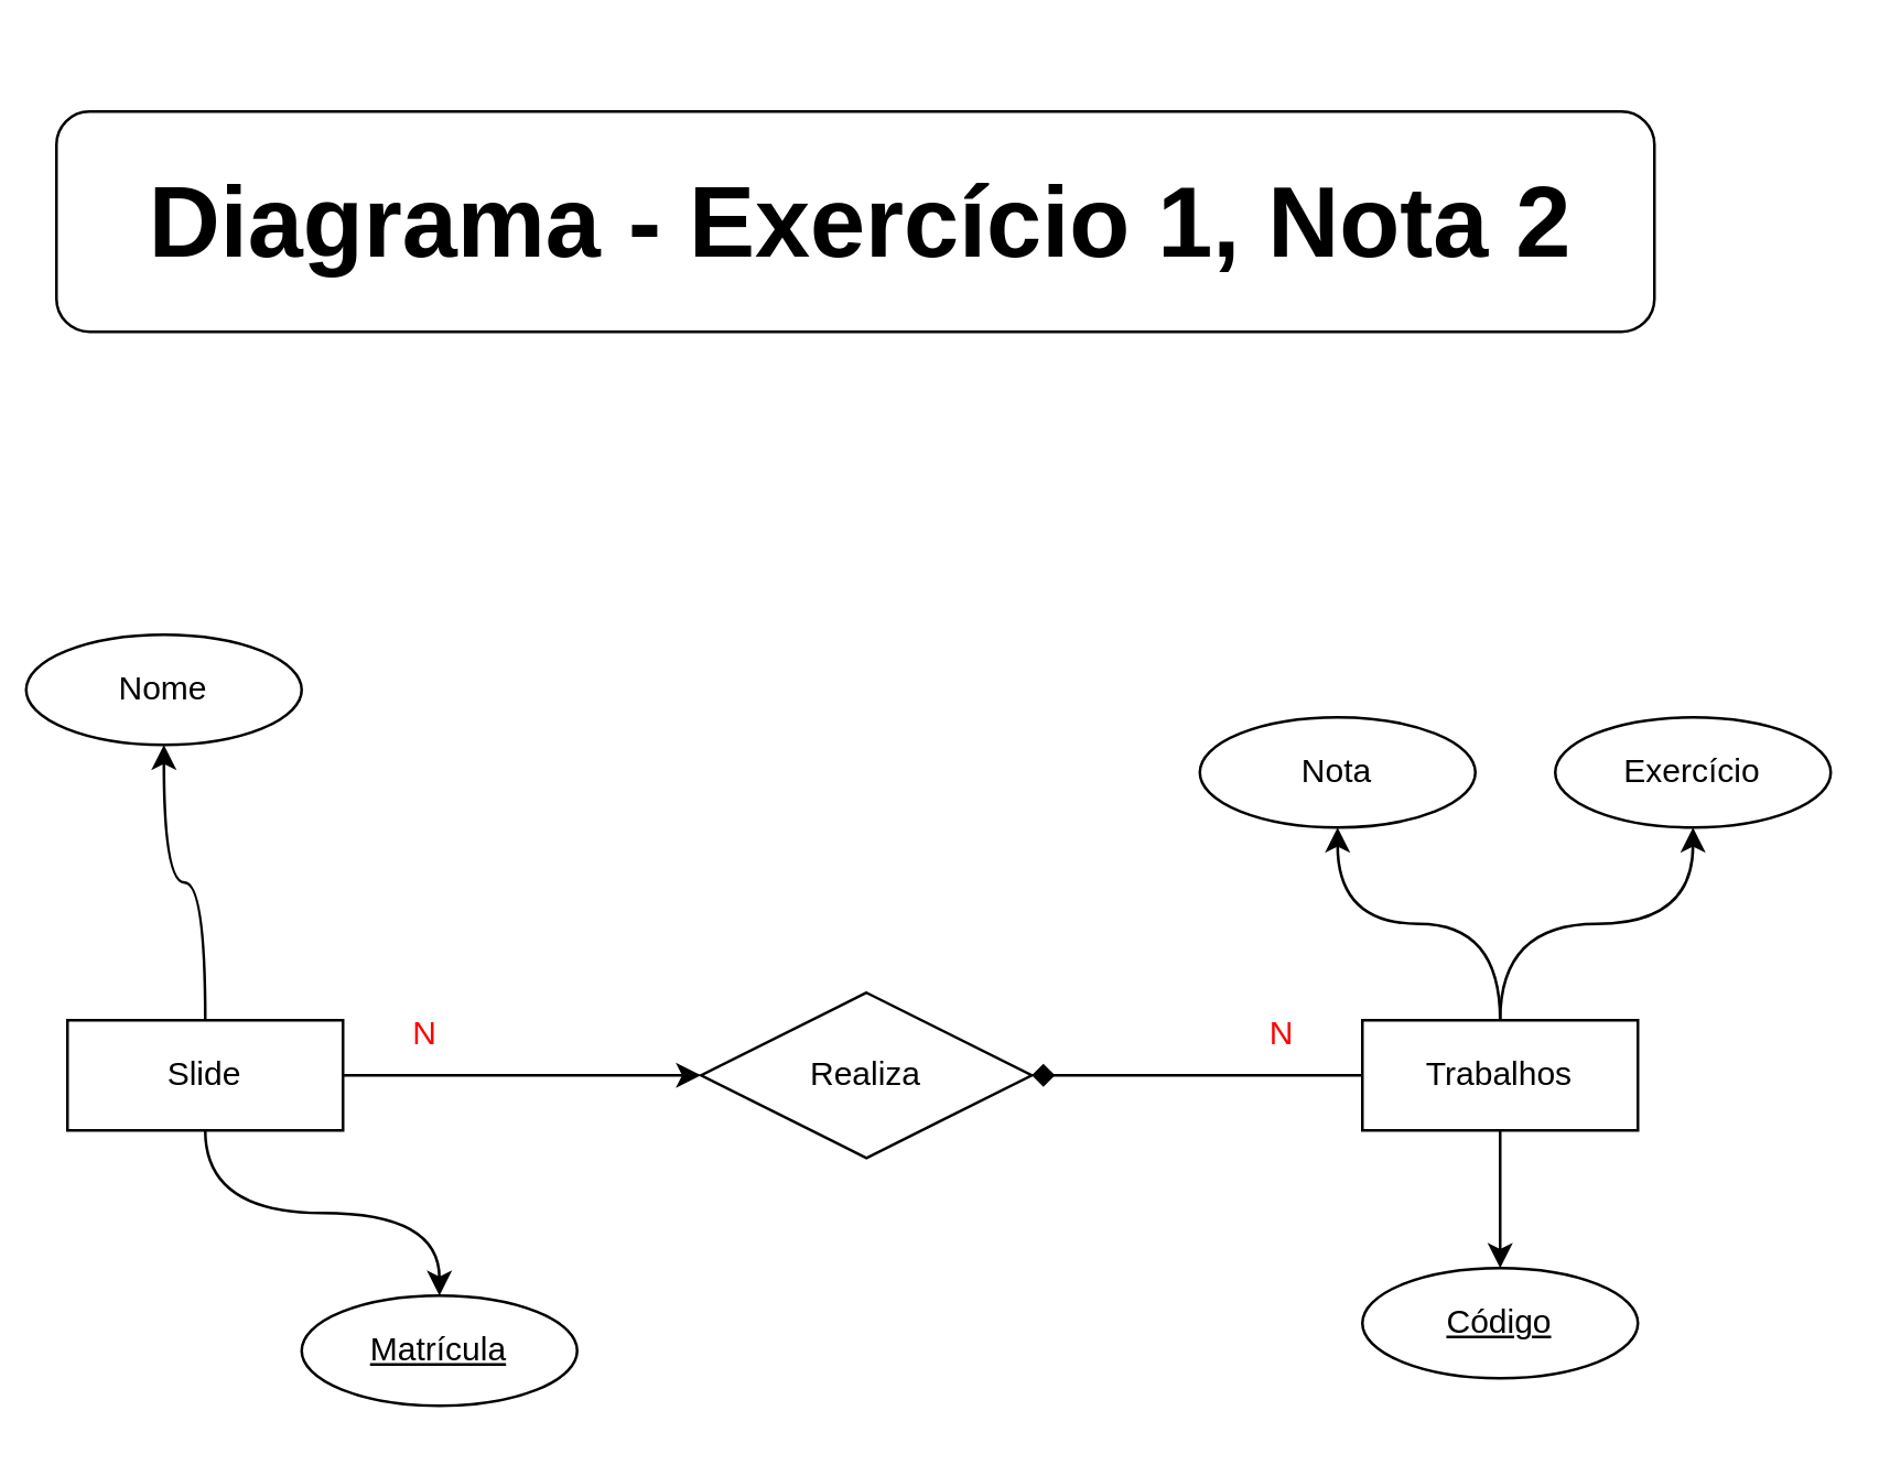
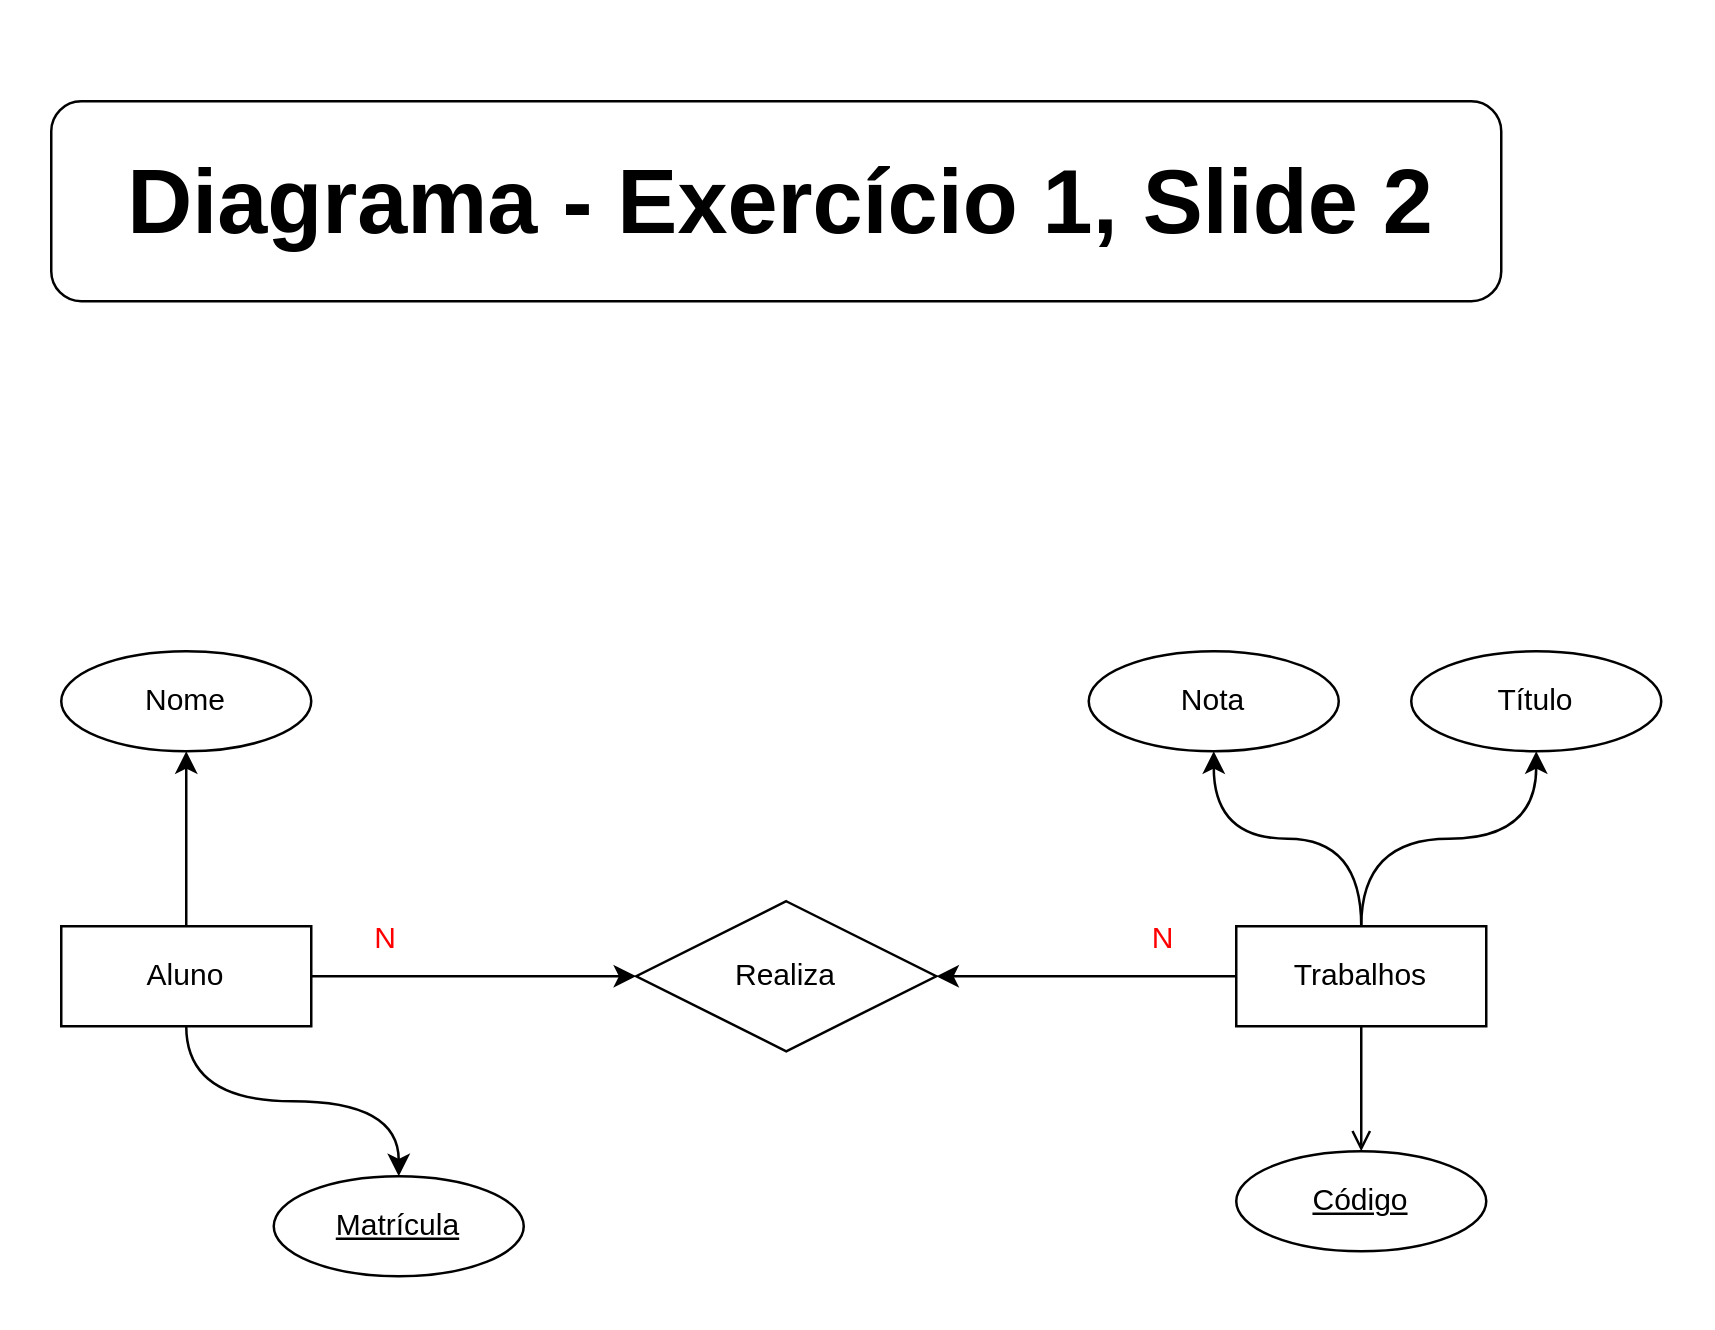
  <mxCell id="0" />
  <mxCell id="1" parent="0" />
  <mxCell id="2" value="" style="rounded=1;whiteSpace=wrap;html=1;fontSize=36;" parent="1" vertex="1"><mxGeometry x="20" y="40" width="580" height="80" as="geometry" /></mxCell>
- <mxCell id="3" value="&lt;span style=&quot;font-size: 36px;&quot;&gt;&lt;b&gt;Diagrama - Exercício 1, Nota 2&lt;/b&gt;&lt;/span&gt;" style="text;html=1;strokeColor=none;fillColor=none;align=center;verticalAlign=middle;whiteSpace=wrap;rounded=0;" parent="1" vertex="1"><mxGeometry x="24" y="20" width="576" height="120" as="geometry" /></mxCell>
+ <mxCell id="3" value="&lt;span style=&quot;font-size: 36px;&quot;&gt;&lt;b&gt;Diagrama - Exercício 1, Slide 2&lt;/b&gt;&lt;/span&gt;" style="text;html=1;strokeColor=none;fillColor=none;align=center;verticalAlign=middle;whiteSpace=wrap;rounded=0;" parent="1" vertex="1"><mxGeometry x="24" y="20" width="576" height="120" as="geometry" /></mxCell>
  <mxCell id="4" style="edgeStyle=orthogonalEdgeStyle;rounded=0;orthogonalLoop=1;jettySize=auto;html=1;" parent="1" source="7" target="8" edge="1"><mxGeometry relative="1" as="geometry" /></mxCell>
  <mxCell id="5" style="edgeStyle=orthogonalEdgeStyle;rounded=0;orthogonalLoop=1;jettySize=auto;html=1;entryX=0.5;entryY=1;entryDx=0;entryDy=0;curved=1;" parent="1" source="7" target="16" edge="1"><mxGeometry relative="1" as="geometry" /></mxCell>
  <mxCell id="6" style="edgeStyle=orthogonalEdgeStyle;rounded=0;orthogonalLoop=1;jettySize=auto;html=1;entryX=0.5;entryY=0;entryDx=0;entryDy=0;curved=1;" parent="1" source="7" target="15" edge="1"><mxGeometry relative="1" as="geometry" /></mxCell>
- <mxCell id="7" value="Slide" style="whiteSpace=wrap;html=1;align=center;" parent="1" vertex="1"><mxGeometry x="24" y="370" width="100" height="40" as="geometry" /></mxCell>
+ <mxCell id="7" value="Aluno" style="whiteSpace=wrap;html=1;align=center;" parent="1" vertex="1"><mxGeometry x="24" y="370" width="100" height="40" as="geometry" /></mxCell>
  <mxCell id="8" value="Realiza" style="shape=rhombus;perimeter=rhombusPerimeter;whiteSpace=wrap;html=1;align=center;" parent="1" vertex="1"><mxGeometry x="254" y="360" width="120" height="60" as="geometry" /></mxCell>
  <mxCell id="9" style="edgeStyle=orthogonalEdgeStyle;rounded=0;orthogonalLoop=1;jettySize=auto;html=1;entryX=0.5;entryY=1;entryDx=0;entryDy=0;curved=1;" parent="1" source="13" target="14" edge="1"><mxGeometry relative="1" as="geometry" /></mxCell>
  <mxCell id="10" style="edgeStyle=orthogonalEdgeStyle;rounded=0;orthogonalLoop=1;jettySize=auto;html=1;entryX=0.5;entryY=1;entryDx=0;entryDy=0;curved=1;" parent="1" source="13" target="18" edge="1"><mxGeometry relative="1" as="geometry" /></mxCell>
- <mxCell id="11" style="edgeStyle=orthogonalEdgeStyle;rounded=0;orthogonalLoop=1;jettySize=auto;html=1;entryX=0.5;entryY=0;entryDx=0;entryDy=0;" parent="1" source="13" target="17" edge="1"><mxGeometry relative="1" as="geometry" /></mxCell>
- <mxCell id="12" style="edgeStyle=orthogonalEdgeStyle;rounded=0;orthogonalLoop=1;jettySize=auto;html=1;entryX=1;entryY=0.5;entryDx=0;entryDy=0;endArrow=diamond;" edge="1" parent="1" source="13" target="8"><mxGeometry relative="1" as="geometry" /></mxCell>
+ <mxCell id="11" style="edgeStyle=orthogonalEdgeStyle;rounded=0;orthogonalLoop=1;jettySize=auto;html=1;entryX=0.5;entryY=0;entryDx=0;entryDy=0;endArrow=open;" parent="1" source="13" target="17" edge="1"><mxGeometry relative="1" as="geometry" /></mxCell>
+ <mxCell id="12" style="edgeStyle=orthogonalEdgeStyle;rounded=0;orthogonalLoop=1;jettySize=auto;html=1;entryX=1;entryY=0.5;entryDx=0;entryDy=0;" edge="1" parent="1" source="13" target="8"><mxGeometry relative="1" as="geometry" /></mxCell>
  <mxCell id="13" value="Trabalhos" style="whiteSpace=wrap;html=1;align=center;" parent="1" vertex="1"><mxGeometry x="494" y="370" width="100" height="40" as="geometry" /></mxCell>
- <mxCell id="14" value="Exercício" style="ellipse;whiteSpace=wrap;html=1;align=center;" parent="1" vertex="1"><mxGeometry x="564" y="260" width="100" height="40" as="geometry" /></mxCell>
+ <mxCell id="14" value="Título" style="ellipse;whiteSpace=wrap;html=1;align=center;" parent="1" vertex="1"><mxGeometry x="564" y="260" width="100" height="40" as="geometry" /></mxCell>
  <mxCell id="15" value="Matrícula" style="ellipse;whiteSpace=wrap;html=1;align=center;fontStyle=4;" parent="1" vertex="1"><mxGeometry x="109" y="470" width="100" height="40" as="geometry" /></mxCell>
- <mxCell id="16" value="Nome" style="ellipse;whiteSpace=wrap;html=1;align=center;" parent="1" vertex="1"><mxGeometry x="9" y="230" width="100" height="40" as="geometry" /></mxCell>
+ <mxCell id="16" value="Nome" style="ellipse;whiteSpace=wrap;html=1;align=center;" parent="1" vertex="1"><mxGeometry x="24" y="260" width="100" height="40" as="geometry" /></mxCell>
  <mxCell id="17" value="Código" style="ellipse;whiteSpace=wrap;html=1;align=center;fontStyle=4;" parent="1" vertex="1"><mxGeometry x="494" y="460" width="100" height="40" as="geometry" /></mxCell>
  <mxCell id="18" value="Nota" style="ellipse;whiteSpace=wrap;html=1;align=center;" parent="1" vertex="1"><mxGeometry x="435" y="260" width="100" height="40" as="geometry" /></mxCell>
  <mxCell id="19" value="&lt;font color=&quot;#ff0000&quot;&gt;N&lt;/font&gt;" style="text;html=1;strokeColor=none;fillColor=none;align=center;verticalAlign=middle;whiteSpace=wrap;rounded=0;" vertex="1" parent="1"><mxGeometry x="124" y="360" width="60" height="30" as="geometry" /></mxCell>
  <mxCell id="20" value="&lt;font color=&quot;#ff0000&quot;&gt;N&lt;/font&gt;" style="text;html=1;strokeColor=none;fillColor=none;align=center;verticalAlign=middle;whiteSpace=wrap;rounded=0;" vertex="1" parent="1"><mxGeometry x="435" y="360" width="60" height="30" as="geometry" /></mxCell>
